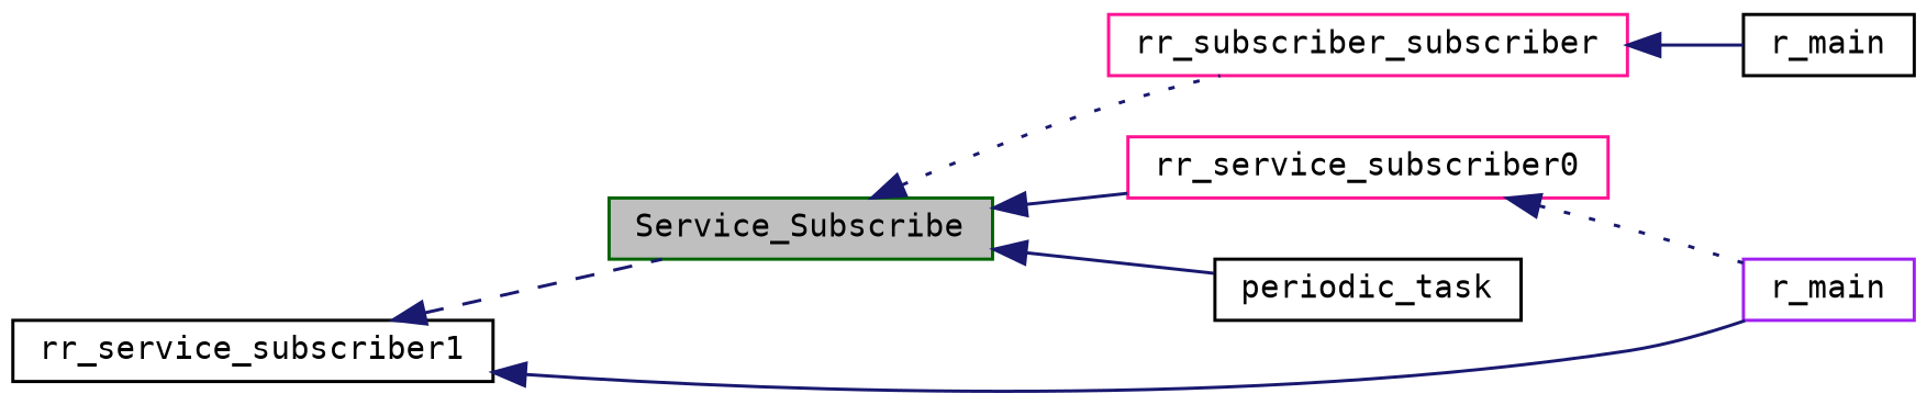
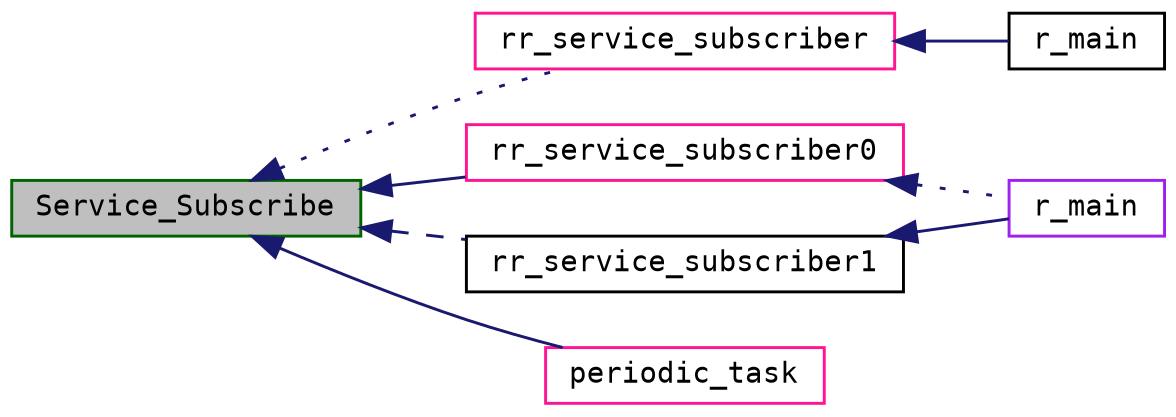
  digraph {
    fontname="DejaVu Sans Mono"
    rankdir=LR
    node [color=deeppink fillcolor=white fontname="DejaVu Sans Mono" fontsize=10 shape=record style=filled]
    edge [color=midnightblue dir=back fontname="DejaVu Sans Mono" fontsize=10 labelfontname=Helvetica labelfontsize=10 style=solid]
    n1 [color=darkgreen fillcolor=grey75 fontcolor=black height=0.2 label=Service_Subscribe width=0.4]
-   n2 [height=0.2 label=rr_subscriber_subscriber width=0.4]
+   n2 [height=0.2 label=rr_service_subscriber width=0.4]
    n3 [height=0.2 label=rr_service_subscriber0 width=0.4]
    n4 [color=black height=0.2 label=rr_service_subscriber1 width=0.4]
-   n5 [color=black height=0.2 label=periodic_task width=0.4]
+   n5 [height=0.2 label=periodic_task width=0.4]
    n6 [color=black height=0.2 label=r_main width=0.4]
    n7 [color=purple height=0.2 label=r_main width=0.4]
    n1 -> n2 [style=dotted]
    n1 -> n3
-   n4 -> n1 [style=dashed]
+   n1 -> n4 [style=dashed]
    n1 -> n5
    n2 -> n6
    n3 -> n7 [style=dotted]
    n4 -> n7
  }
